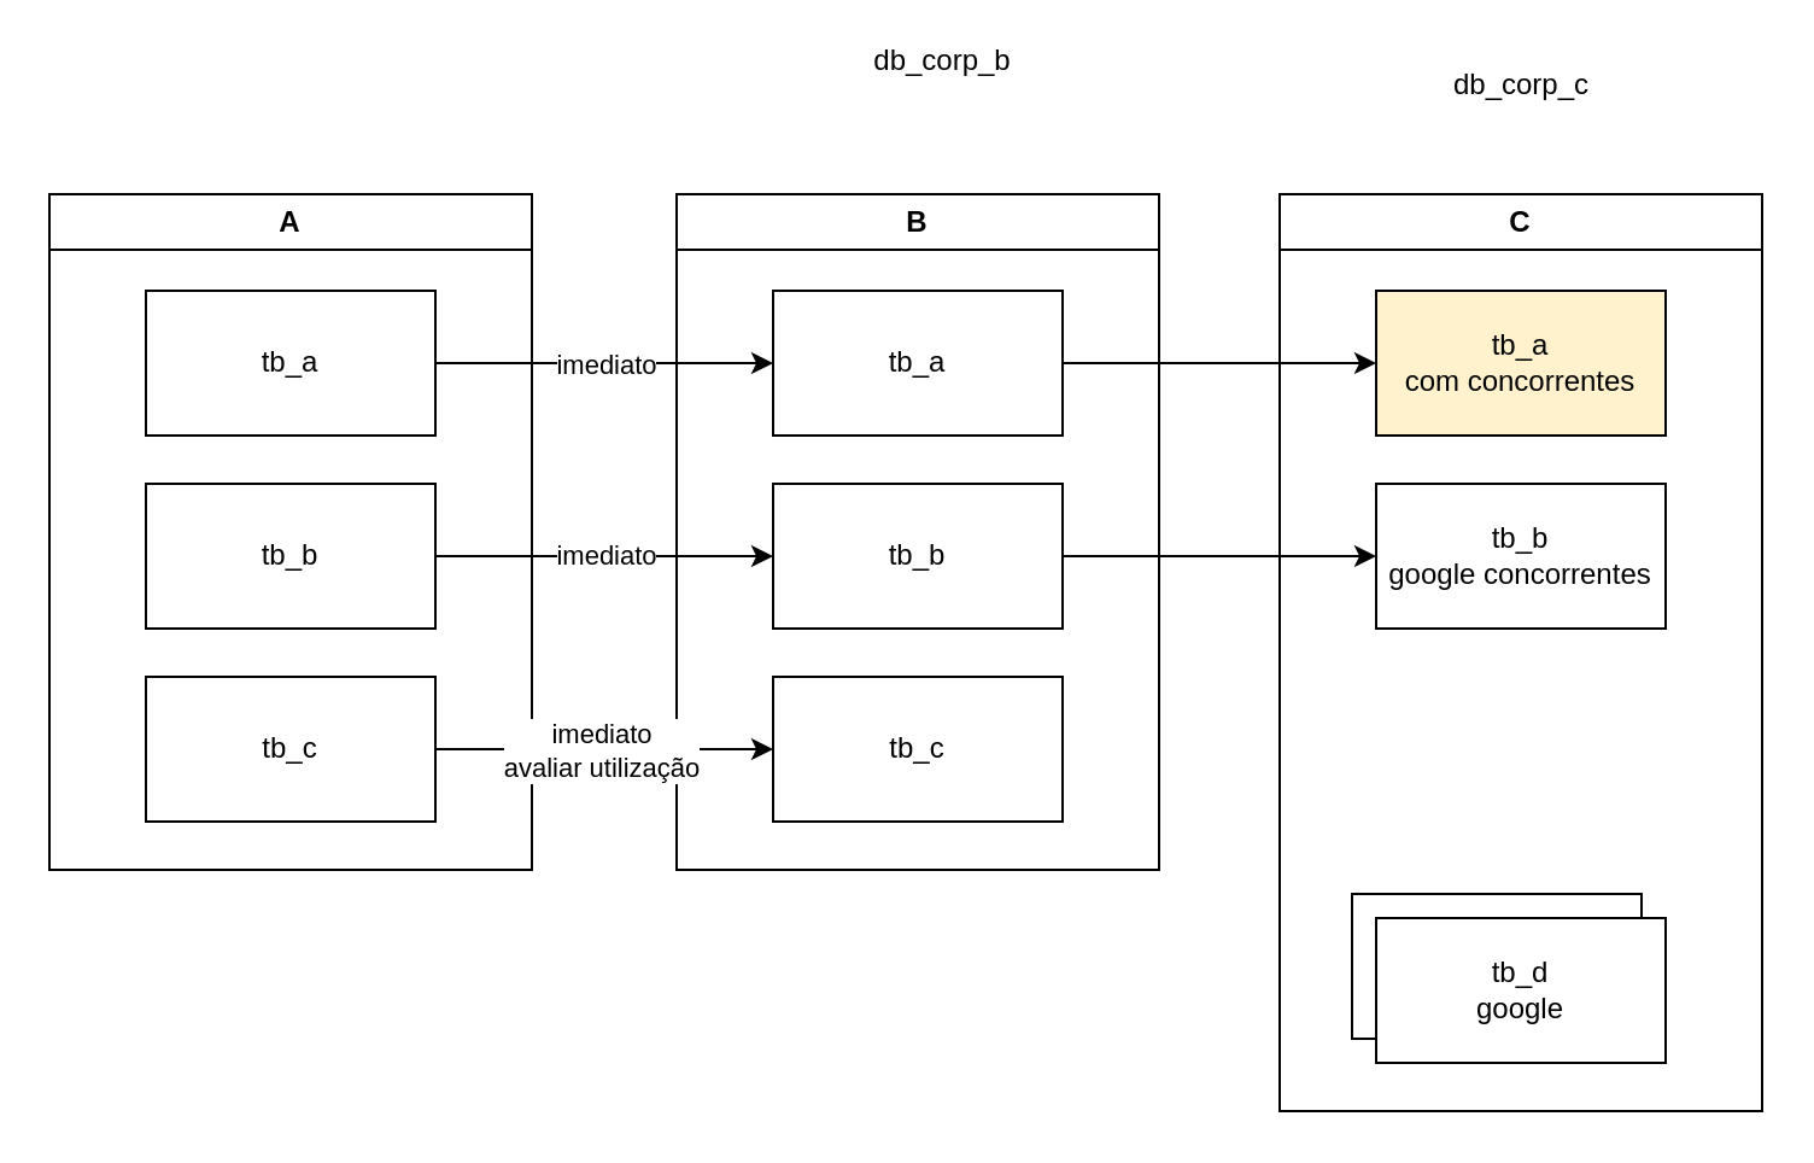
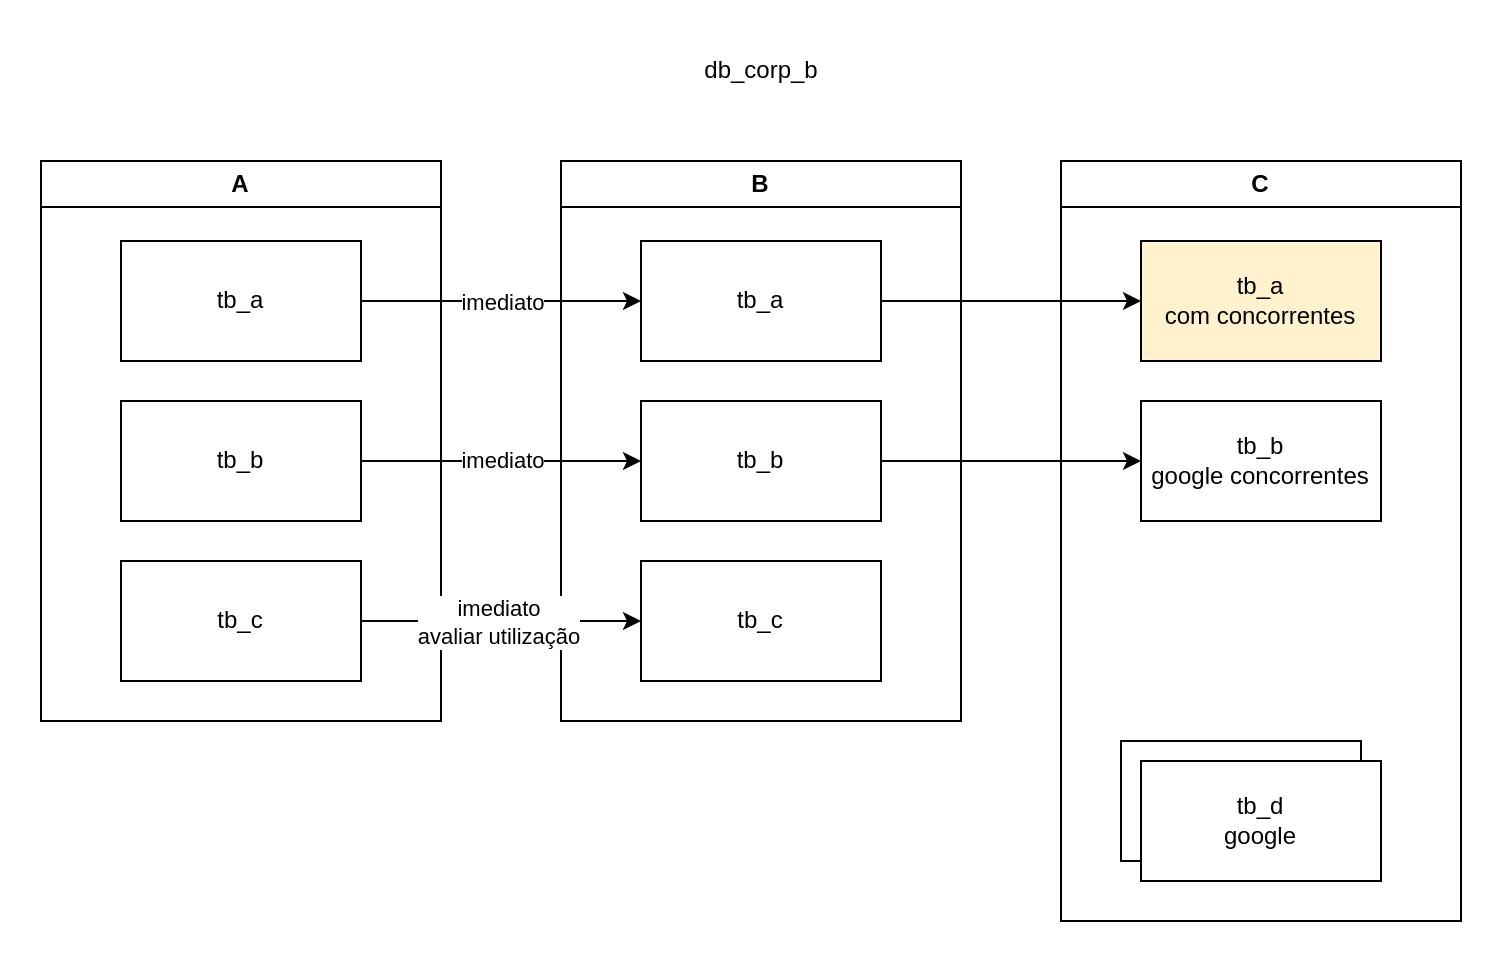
  <mxCell id="0" />
  <mxCell id="1" parent="0" />
  <mxCell id="2" value="A" style="swimlane;whiteSpace=wrap;html=1;" vertex="1" parent="1"><mxGeometry x="20" y="80" width="200" height="280" as="geometry" /></mxCell>
  <mxCell id="3" value="tb_a" style="rounded=0;whiteSpace=wrap;html=1;" vertex="1" parent="2"><mxGeometry x="40" y="40" width="120" height="60" as="geometry" /></mxCell>
  <mxCell id="4" value="tb_b" style="rounded=0;whiteSpace=wrap;html=1;" vertex="1" parent="2"><mxGeometry x="40" y="120" width="120" height="60" as="geometry" /></mxCell>
  <mxCell id="5" value="tb_c" style="rounded=0;whiteSpace=wrap;html=1;" vertex="1" parent="2"><mxGeometry x="40" y="200" width="120" height="60" as="geometry" /></mxCell>
  <mxCell id="6" value="B" style="swimlane;whiteSpace=wrap;html=1;" vertex="1" parent="1"><mxGeometry x="280" y="80" width="200" height="280" as="geometry" /></mxCell>
  <mxCell id="7" value="tb_a" style="rounded=0;whiteSpace=wrap;html=1;" vertex="1" parent="6"><mxGeometry x="40" y="40" width="120" height="60" as="geometry" /></mxCell>
  <mxCell id="8" value="tb_b" style="rounded=0;whiteSpace=wrap;html=1;" vertex="1" parent="6"><mxGeometry x="40" y="120" width="120" height="60" as="geometry" /></mxCell>
  <mxCell id="9" value="tb_c" style="rounded=0;whiteSpace=wrap;html=1;" vertex="1" parent="6"><mxGeometry x="40" y="200" width="120" height="60" as="geometry" /></mxCell>
  <mxCell id="10" value="C" style="swimlane;whiteSpace=wrap;html=1;" vertex="1" parent="1"><mxGeometry x="530" y="80" width="200" height="380" as="geometry" /></mxCell>
  <mxCell id="11" value="tb_a&lt;div&gt;com concorrentes&lt;/div&gt;" style="rounded=0;whiteSpace=wrap;html=1;fillColor=#fff2cc;" vertex="1" parent="10"><mxGeometry x="40" y="40" width="120" height="60" as="geometry" /></mxCell>
  <mxCell id="12" value="tb_b&lt;div&gt;google concorrentes&lt;/div&gt;" style="rounded=0;whiteSpace=wrap;html=1;" vertex="1" parent="10"><mxGeometry x="40" y="120" width="120" height="60" as="geometry" /></mxCell>
  <mxCell id="13" value="tb_d&lt;div&gt;google&lt;/div&gt;" style="rounded=0;whiteSpace=wrap;html=1;" vertex="1" parent="10"><mxGeometry x="30" y="290" width="120" height="60" as="geometry" /></mxCell>
  <mxCell id="14" value="tb_d&lt;div&gt;google&lt;/div&gt;" style="rounded=0;whiteSpace=wrap;html=1;" vertex="1" parent="10"><mxGeometry x="40" y="300" width="120" height="60" as="geometry" /></mxCell>
- <mxCell id="15" value="db_corp_b" style="text;html=1;align=center;verticalAlign=middle;resizable=0;points=[];autosize=1;strokeColor=none;fillColor=none;" vertex="1" parent="1"><mxGeometry x="350" y="10" width="80" height="30" as="geometry" /></mxCell>
- <mxCell id="16" value="db_corp_c" style="text;html=1;align=center;verticalAlign=middle;resizable=0;points=[];autosize=1;strokeColor=none;fillColor=none;" vertex="1" parent="1"><mxGeometry x="590" y="20" width="80" height="30" as="geometry" /></mxCell>
+ <mxCell id="15" value="db_corp_b" style="text;html=1;align=center;verticalAlign=middle;resizable=0;points=[];autosize=1;strokeColor=none;fillColor=none;" vertex="1" parent="1"><mxGeometry x="340" y="20" width="80" height="30" as="geometry" /></mxCell>
  <mxCell id="17" style="edgeStyle=orthogonalEdgeStyle;rounded=0;orthogonalLoop=1;jettySize=auto;html=1;entryX=0;entryY=0.5;entryDx=0;entryDy=0;" edge="1" parent="1" source="3" target="7"><mxGeometry relative="1" as="geometry" /></mxCell>
  <mxCell id="18" value="imediato" style="edgeLabel;html=1;align=center;verticalAlign=middle;resizable=0;points=[];" vertex="1" connectable="0" parent="17"><mxGeometry relative="1" as="geometry"><mxPoint as="offset" /></mxGeometry></mxCell>
  <mxCell id="19" style="edgeStyle=orthogonalEdgeStyle;rounded=0;orthogonalLoop=1;jettySize=auto;html=1;entryX=0;entryY=0.5;entryDx=0;entryDy=0;" edge="1" parent="1" source="7" target="11"><mxGeometry relative="1" as="geometry" /></mxCell>
  <mxCell id="20" style="edgeStyle=orthogonalEdgeStyle;rounded=0;orthogonalLoop=1;jettySize=auto;html=1;entryX=0;entryY=0.5;entryDx=0;entryDy=0;" edge="1" parent="1" source="4" target="8"><mxGeometry relative="1" as="geometry" /></mxCell>
  <mxCell id="21" value="imediato" style="edgeLabel;html=1;align=center;verticalAlign=middle;resizable=0;points=[];" vertex="1" connectable="0" parent="20"><mxGeometry y="1" relative="1" as="geometry"><mxPoint as="offset" /></mxGeometry></mxCell>
  <mxCell id="22" style="edgeStyle=orthogonalEdgeStyle;rounded=0;orthogonalLoop=1;jettySize=auto;html=1;entryX=0;entryY=0.5;entryDx=0;entryDy=0;" edge="1" parent="1" source="5" target="9"><mxGeometry relative="1" as="geometry" /></mxCell>
  <mxCell id="23" value="imediato&lt;div&gt;avaliar utilização&lt;/div&gt;" style="edgeLabel;html=1;align=center;verticalAlign=middle;resizable=0;points=[];" vertex="1" connectable="0" parent="22"><mxGeometry x="-0.029" relative="1" as="geometry"><mxPoint as="offset" /></mxGeometry></mxCell>
  <mxCell id="24" style="edgeStyle=orthogonalEdgeStyle;rounded=0;orthogonalLoop=1;jettySize=auto;html=1;entryX=0;entryY=0.5;entryDx=0;entryDy=0;" edge="1" parent="1" source="8" target="12"><mxGeometry relative="1" as="geometry" /></mxCell>
